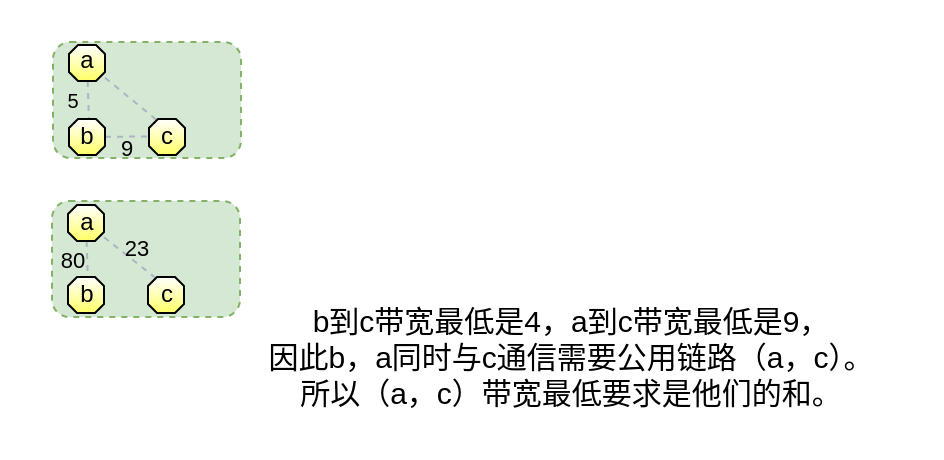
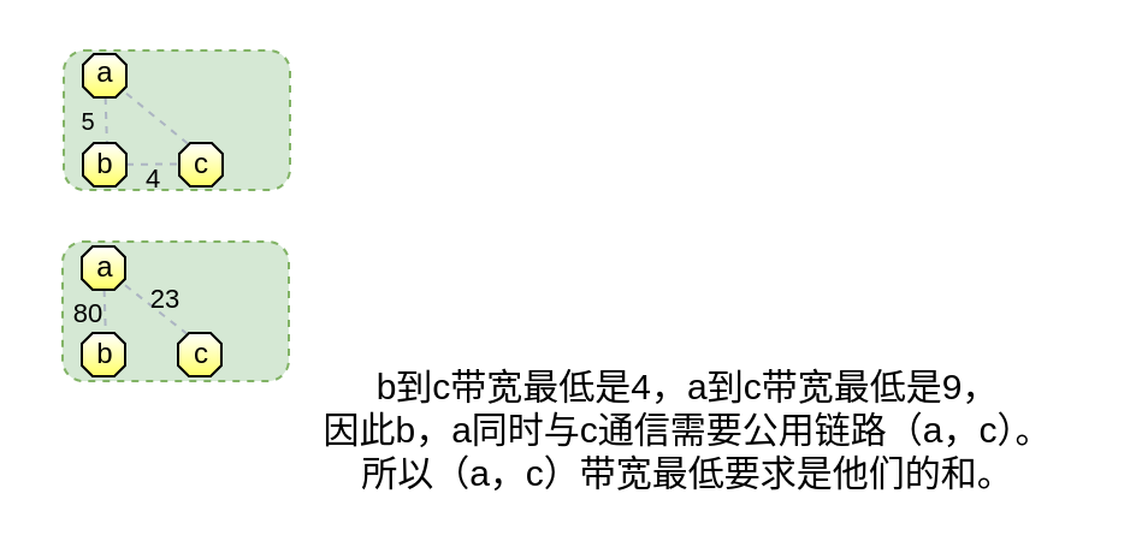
  <mxCell id="0" />
  <mxCell id="1" parent="0" />
  <mxCell id="2" value="" style="rounded=1;whiteSpace=wrap;html=1;dashed=1;fillColor=#d5e8d4;strokeColor=#82b366;" vertex="1" parent="1"><mxGeometry x="26" y="20.5" width="94" height="58" as="geometry" /></mxCell>
  <mxCell id="3" style="edgeStyle=none;rounded=1;sketch=0;orthogonalLoop=1;jettySize=auto;html=1;strokeColor=#ACB5C2;dashed=1;endArrow=none;endFill=0;" edge="1" parent="1" source="5"><mxGeometry relative="1" as="geometry"><mxPoint x="44" y="60" as="targetPoint" /></mxGeometry></mxCell>
  <mxCell id="4" style="edgeStyle=none;rounded=1;sketch=0;orthogonalLoop=1;jettySize=auto;html=1;entryX=0.197;entryY=0.014;entryDx=0;entryDy=0;entryPerimeter=0;dashed=1;endArrow=none;endFill=0;strokeColor=#ACB5C2;" edge="1" parent="1" source="5" target="6"><mxGeometry relative="1" as="geometry" /></mxCell>
  <mxCell id="5" value="" style="verticalLabelPosition=bottom;verticalAlign=top;html=1;shape=mxgraph.basic.polygon;polyCoords=[[0.25,0],[0.75,0],[1,0.25],[1,0.75],[0.75,1],[0.25,1],[0,0.75],[0,0.25]];polyline=0;rounded=0;sketch=0;strokeWidth=1;gradientColor=#FFFF66;" vertex="1" parent="1"><mxGeometry x="34" y="22" width="18" height="18" as="geometry" /></mxCell>
  <mxCell id="6" value="" style="verticalLabelPosition=bottom;verticalAlign=top;html=1;shape=mxgraph.basic.polygon;polyCoords=[[0.25,0],[0.75,0],[1,0.25],[1,0.75],[0.75,1],[0.25,1],[0,0.75],[0,0.25]];polyline=0;rounded=0;sketch=0;strokeWidth=1;gradientColor=#FFFF66;" vertex="1" parent="1"><mxGeometry x="74" y="59" width="18" height="18" as="geometry" /></mxCell>
  <mxCell id="7" style="edgeStyle=none;rounded=1;sketch=0;orthogonalLoop=1;jettySize=auto;html=1;entryX=-0.011;entryY=0.483;entryDx=0;entryDy=0;entryPerimeter=0;dashed=1;endArrow=none;endFill=0;strokeColor=#ACB5C2;" edge="1" parent="1" source="8" target="6"><mxGeometry relative="1" as="geometry" /></mxCell>
  <mxCell id="8" value="" style="verticalLabelPosition=bottom;verticalAlign=top;html=1;shape=mxgraph.basic.polygon;polyCoords=[[0.25,0],[0.75,0],[1,0.25],[1,0.75],[0.75,1],[0.25,1],[0,0.75],[0,0.25]];polyline=0;rounded=0;sketch=0;strokeWidth=1;gradientColor=#FFFF66;" vertex="1" parent="1"><mxGeometry x="34" y="59" width="18" height="18" as="geometry" /></mxCell>
  <mxCell id="9" value="a" style="text;html=1;align=center;verticalAlign=middle;resizable=0;points=[];autosize=1;strokeColor=none;fillColor=none;strokeWidth=1;" vertex="1" parent="1"><mxGeometry x="33" y="20" width="20" height="20" as="geometry" /></mxCell>
  <mxCell id="10" value="b" style="text;html=1;align=center;verticalAlign=middle;resizable=0;points=[];autosize=1;strokeColor=none;fillColor=none;" vertex="1" parent="1"><mxGeometry x="33" y="58.25" width="20" height="20" as="geometry" /></mxCell>
  <mxCell id="11" value="c" style="text;html=1;align=center;verticalAlign=middle;resizable=0;points=[];autosize=1;strokeColor=none;fillColor=none;" vertex="1" parent="1"><mxGeometry x="73" y="58" width="20" height="20" as="geometry" /></mxCell>
  <mxCell id="12" value="5" style="text;html=1;align=center;verticalAlign=middle;resizable=0;points=[];autosize=1;strokeColor=none;fillColor=none;fontSize=10;fontColor=#000000;" vertex="1" parent="1"><mxGeometry x="26" y="40" width="20" height="20" as="geometry" /></mxCell>
- <mxCell id="13" value="9" style="text;html=1;align=center;verticalAlign=middle;resizable=0;points=[];autosize=1;strokeColor=none;fillColor=none;fontSize=11;fontFamily=Helvetica;" vertex="1" parent="1"><mxGeometry x="53" y="64" width="20" height="20" as="geometry" /></mxCell>
+ <mxCell id="13" value="4" style="text;html=1;align=center;verticalAlign=middle;resizable=0;points=[];autosize=1;strokeColor=none;fillColor=none;fontSize=11;fontFamily=Helvetica;" vertex="1" parent="1"><mxGeometry x="53" y="64" width="20" height="20" as="geometry" /></mxCell>
  <mxCell id="14" value="" style="rounded=1;whiteSpace=wrap;html=1;dashed=1;fillColor=#d5e8d4;strokeColor=#82b366;" vertex="1" parent="1"><mxGeometry x="25.5" y="100" width="94" height="58" as="geometry" /></mxCell>
  <mxCell id="15" style="edgeStyle=none;rounded=1;sketch=0;orthogonalLoop=1;jettySize=auto;html=1;strokeColor=#ACB5C2;dashed=1;endArrow=none;endFill=0;" edge="1" parent="1" source="17"><mxGeometry relative="1" as="geometry"><mxPoint x="43.5" y="141" as="targetPoint" /></mxGeometry></mxCell>
  <mxCell id="16" style="edgeStyle=none;rounded=1;sketch=0;orthogonalLoop=1;jettySize=auto;html=1;entryX=0.197;entryY=0.014;entryDx=0;entryDy=0;entryPerimeter=0;dashed=1;endArrow=none;endFill=0;strokeColor=#ACB5C2;" edge="1" parent="1" source="17" target="18"><mxGeometry relative="1" as="geometry" /></mxCell>
  <mxCell id="17" value="" style="verticalLabelPosition=bottom;verticalAlign=top;html=1;shape=mxgraph.basic.polygon;polyCoords=[[0.25,0],[0.75,0],[1,0.25],[1,0.75],[0.75,1],[0.25,1],[0,0.75],[0,0.25]];polyline=0;rounded=0;sketch=0;strokeWidth=1;gradientColor=#FFFF66;" vertex="1" parent="1"><mxGeometry x="33.5" y="102" width="18" height="18" as="geometry" /></mxCell>
  <mxCell id="18" value="" style="verticalLabelPosition=bottom;verticalAlign=top;html=1;shape=mxgraph.basic.polygon;polyCoords=[[0.25,0],[0.75,0],[1,0.25],[1,0.75],[0.75,1],[0.25,1],[0,0.75],[0,0.25]];polyline=0;rounded=0;sketch=0;strokeWidth=1;gradientColor=#FFFF66;" vertex="1" parent="1"><mxGeometry x="73.5" y="138" width="18" height="18" as="geometry" /></mxCell>
  <mxCell id="19" value="" style="verticalLabelPosition=bottom;verticalAlign=top;html=1;shape=mxgraph.basic.polygon;polyCoords=[[0.25,0],[0.75,0],[1,0.25],[1,0.75],[0.75,1],[0.25,1],[0,0.75],[0,0.25]];polyline=0;rounded=0;sketch=0;strokeWidth=1;gradientColor=#FFFF66;" vertex="1" parent="1"><mxGeometry x="33.5" y="138" width="18" height="18" as="geometry" /></mxCell>
  <mxCell id="20" value="a" style="text;html=1;align=center;verticalAlign=middle;resizable=0;points=[];autosize=1;strokeColor=none;fillColor=none;" vertex="1" parent="1"><mxGeometry x="32.5" y="101" width="20" height="20" as="geometry" /></mxCell>
  <mxCell id="21" value="c" style="text;html=1;align=center;verticalAlign=middle;resizable=0;points=[];autosize=1;strokeColor=none;fillColor=none;" vertex="1" parent="1"><mxGeometry x="72.5" y="137" width="20" height="20" as="geometry" /></mxCell>
  <mxCell id="22" value="b" style="text;html=1;align=center;verticalAlign=middle;resizable=0;points=[];autosize=1;strokeColor=none;fillColor=none;" vertex="1" parent="1"><mxGeometry x="32.5" y="137" width="20" height="20" as="geometry" /></mxCell>
  <mxCell id="23" value="23" style="text;html=1;align=center;verticalAlign=middle;resizable=0;points=[];autosize=1;strokeColor=none;fillColor=none;fontSize=11;fontFamily=Helvetica;" vertex="1" parent="1"><mxGeometry x="52.5" y="114" width="30" height="20" as="geometry" /></mxCell>
  <mxCell id="24" value="80" style="text;html=1;align=center;verticalAlign=middle;resizable=0;points=[];autosize=1;strokeColor=none;fillColor=none;fontSize=11;fontFamily=Helvetica;" vertex="1" parent="1"><mxGeometry x="20.5" y="120" width="30" height="20" as="geometry" /></mxCell>
  <mxCell id="25" value="b到c带宽最低是4，a到c带宽最低是9，&lt;br style=&quot;font-size: 15px;&quot;&gt;因此b，a同时与c通信需要公用链路（a，c）。&lt;br style=&quot;font-size: 15px;&quot;&gt;所以（a，c）带宽最低要求是他们的和。" style="text;html=1;align=center;verticalAlign=middle;resizable=0;points=[];autosize=1;strokeColor=none;fillColor=none;fontSize=15;" vertex="1" parent="1"><mxGeometry x="119.5" y="148" width="330" height="60" as="geometry" /></mxCell>
